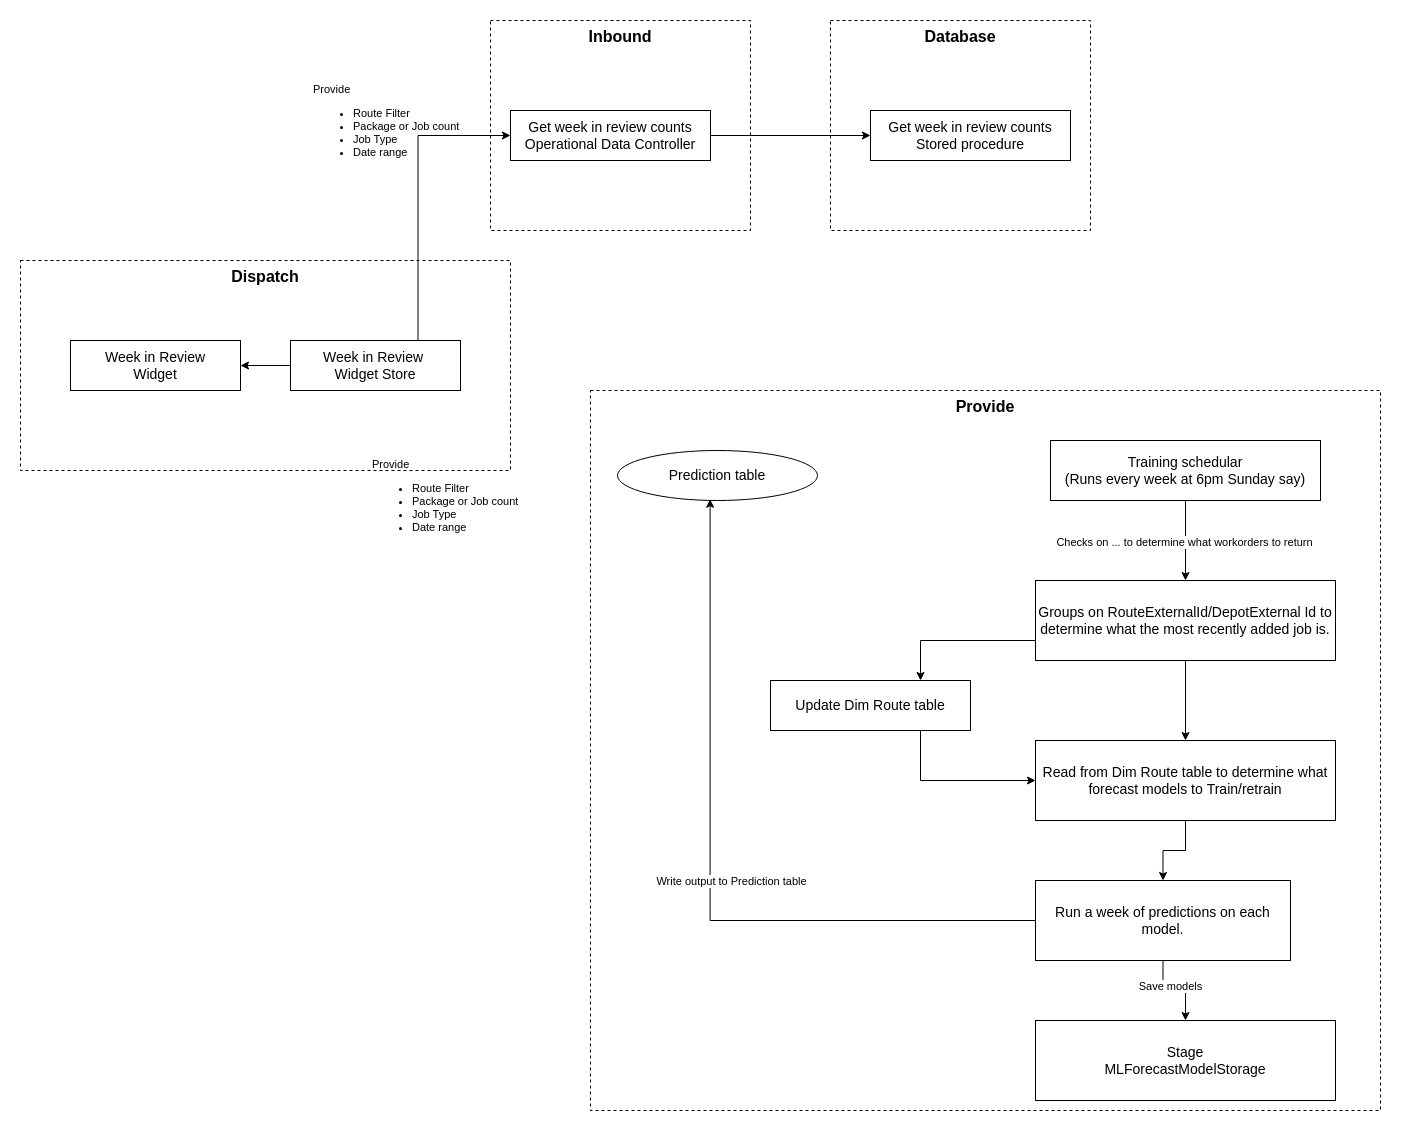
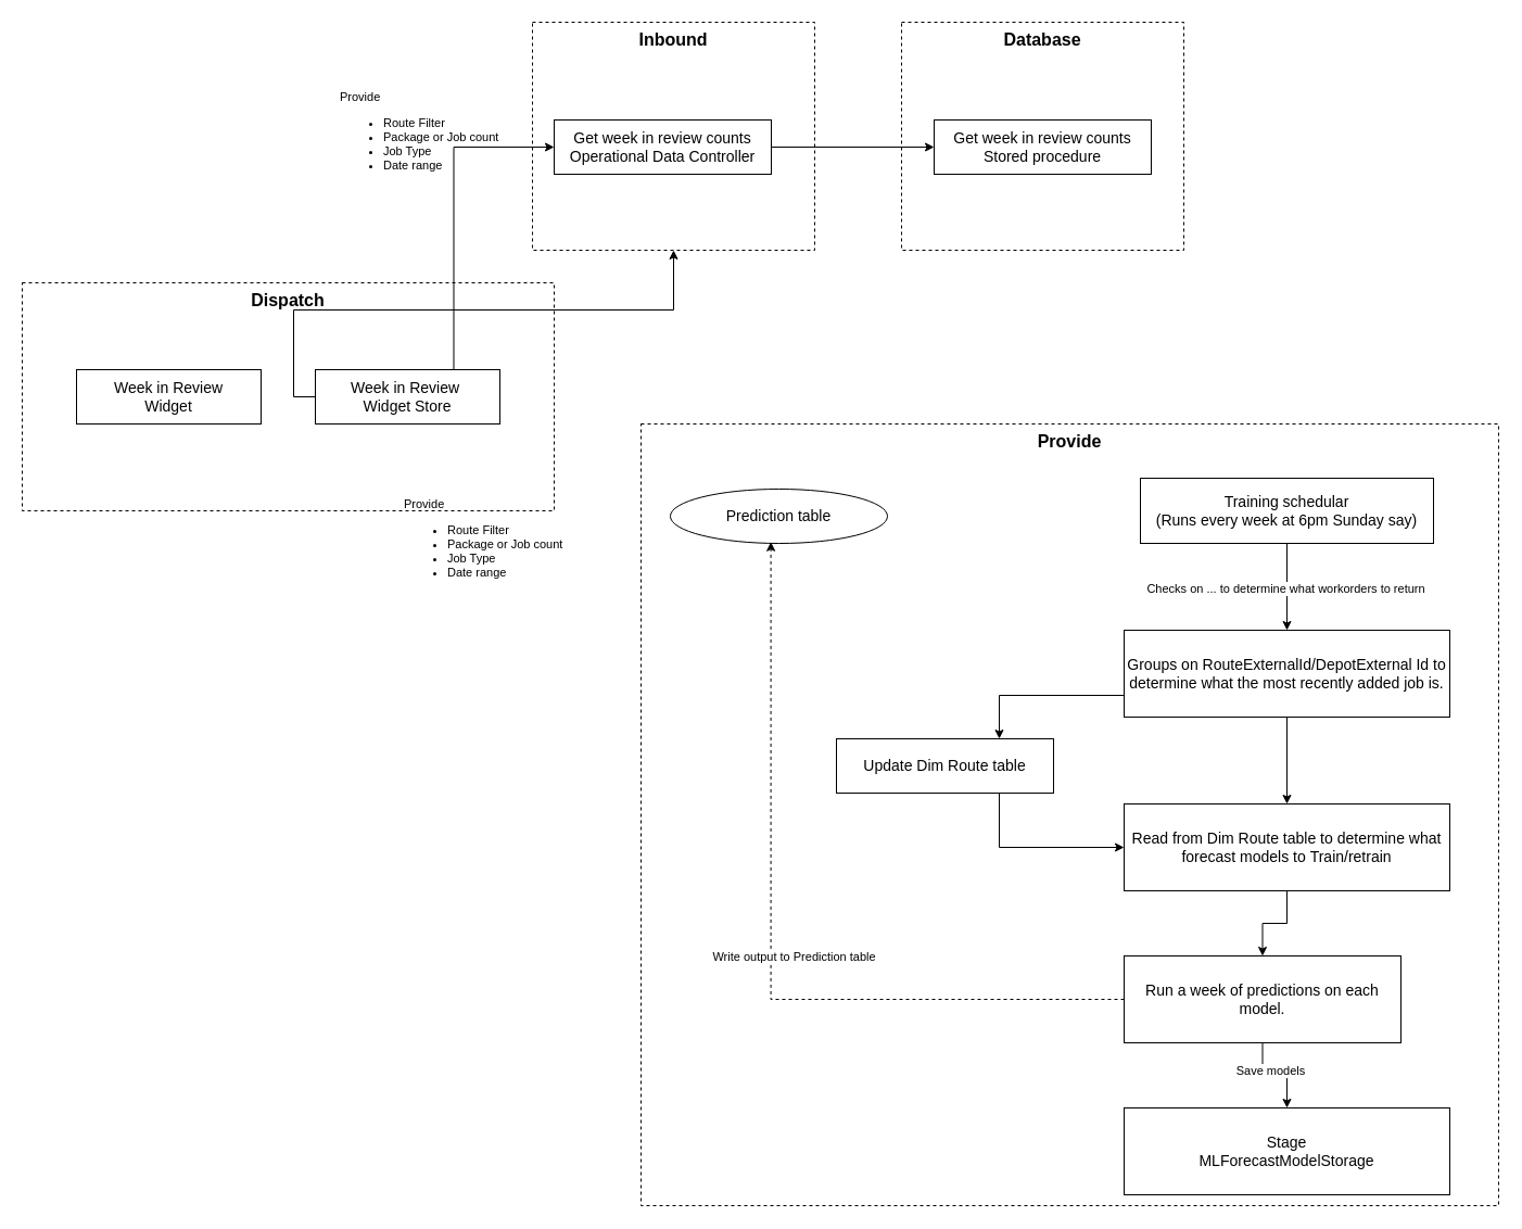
  <mxCell id="0" />
  <mxCell id="1" parent="0" />
  <mxCell id="2" value="&lt;span style=&quot;font-size: 16px;&quot;&gt;&lt;b&gt;Dispatch&lt;/b&gt;&lt;/span&gt;" style="html=1;whiteSpace=wrap;dashed=1;gradientColor=default;fillColor=none;labelPosition=center;verticalLabelPosition=middle;align=center;verticalAlign=top;" vertex="1" parent="1"><mxGeometry x="20" y="260" width="490" height="210" as="geometry" /></mxCell>
  <mxCell id="3" value="Week in Review&lt;div&gt;Widget&lt;/div&gt;" style="whiteSpace=wrap;html=1;align=center;fontSize=14;" vertex="1" parent="1"><mxGeometry x="70" y="340" width="170" height="50" as="geometry" /></mxCell>
- <mxCell id="4" style="edgeStyle=orthogonalEdgeStyle;rounded=0;orthogonalLoop=1;jettySize=auto;html=1;exitX=0;exitY=0.5;exitDx=0;exitDy=0;" edge="1" parent="1" source="7" target="3"><mxGeometry relative="1" as="geometry" /></mxCell>
+ <mxCell id="4" style="edgeStyle=orthogonalEdgeStyle;rounded=0;orthogonalLoop=1;jettySize=auto;html=1;exitX=0;exitY=0.5;exitDx=0;exitDy=0;" edge="1" parent="1" source="7" target="8"><mxGeometry relative="1" as="geometry" /></mxCell>
  <mxCell id="5" style="edgeStyle=orthogonalEdgeStyle;rounded=0;orthogonalLoop=1;jettySize=auto;html=1;exitX=0.75;exitY=0;exitDx=0;exitDy=0;entryX=0;entryY=0.5;entryDx=0;entryDy=0;" edge="1" parent="1" source="7" target="10"><mxGeometry relative="1" as="geometry" /></mxCell>
  <mxCell id="6" value="Provide&amp;nbsp;&lt;div&gt;&lt;ul&gt;&lt;li&gt;Route Filter&lt;/li&gt;&lt;li&gt;Package or Job count&lt;/li&gt;&lt;li&gt;Job Type&lt;/li&gt;&lt;li&gt;Date range&lt;/li&gt;&lt;/ul&gt;&lt;/div&gt;" style="edgeLabel;html=1;align=left;verticalAlign=middle;resizable=0;points=[];labelBackgroundColor=none;" vertex="1" connectable="0" parent="5"><mxGeometry x="-0.039" y="1" relative="1" as="geometry"><mxPoint x="-106" y="-72" as="offset" /></mxGeometry></mxCell>
  <mxCell id="7" value="Week in Review&amp;nbsp;&lt;div&gt;Widget Store&lt;/div&gt;" style="whiteSpace=wrap;html=1;align=center;fontSize=14;" vertex="1" parent="1"><mxGeometry x="290" y="340" width="170" height="50" as="geometry" /></mxCell>
  <mxCell id="8" value="&lt;span style=&quot;font-size: 16px;&quot;&gt;&lt;b&gt;Inbound&lt;/b&gt;&lt;/span&gt;" style="html=1;whiteSpace=wrap;dashed=1;gradientColor=default;fillColor=none;labelPosition=center;verticalLabelPosition=middle;align=center;verticalAlign=top;" vertex="1" parent="1"><mxGeometry x="490" y="20" width="260" height="210" as="geometry" /></mxCell>
  <mxCell id="9" style="edgeStyle=orthogonalEdgeStyle;rounded=0;orthogonalLoop=1;jettySize=auto;html=1;exitX=1;exitY=0.5;exitDx=0;exitDy=0;entryX=0;entryY=0.5;entryDx=0;entryDy=0;" edge="1" parent="1" source="10" target="12"><mxGeometry relative="1" as="geometry" /></mxCell>
  <mxCell id="10" value="Get week in review counts&lt;br&gt;&lt;div&gt;Operational Data Controller&lt;/div&gt;" style="whiteSpace=wrap;html=1;align=center;fontSize=14;" vertex="1" parent="1"><mxGeometry x="510" y="110" width="200" height="50" as="geometry" /></mxCell>
  <mxCell id="11" value="&lt;span style=&quot;font-size: 16px;&quot;&gt;&lt;b&gt;Database&lt;/b&gt;&lt;/span&gt;" style="html=1;whiteSpace=wrap;dashed=1;gradientColor=default;fillColor=none;labelPosition=center;verticalLabelPosition=middle;align=center;verticalAlign=top;" vertex="1" parent="1"><mxGeometry x="830" y="20" width="260" height="210" as="geometry" /></mxCell>
- <mxCell id="12" value="Get week in review counts&lt;br&gt;&lt;div&gt;Stored procedure&lt;/div&gt;" style="whiteSpace=wrap;html=1;align=center;fontSize=14;" vertex="1" parent="1"><mxGeometry x="870" y="110" width="200" height="50" as="geometry" /></mxCell>
+ <mxCell id="12" value="Get week in review counts&lt;br&gt;&lt;div&gt;Stored procedure&lt;/div&gt;" style="whiteSpace=wrap;html=1;align=center;fontSize=14;" vertex="1" parent="1"><mxGeometry x="860" y="110" width="200" height="50" as="geometry" /></mxCell>
  <mxCell id="13" value="&lt;span style=&quot;font-size: 16px;&quot;&gt;&lt;b&gt;Provide&lt;/b&gt;&lt;/span&gt;" style="html=1;whiteSpace=wrap;dashed=1;gradientColor=default;fillColor=none;labelPosition=center;verticalLabelPosition=middle;align=center;verticalAlign=top;" vertex="1" parent="1"><mxGeometry x="590" y="390" width="790" height="720" as="geometry" /></mxCell>
  <mxCell id="14" value="Prediction table" style="ellipse;whiteSpace=wrap;html=1;align=center;fontSize=14;" vertex="1" parent="1"><mxGeometry x="617" y="450" width="200" height="50" as="geometry" /></mxCell>
  <mxCell id="15" value="Provide&amp;nbsp;&lt;div&gt;&lt;ul&gt;&lt;li&gt;Route Filter&lt;/li&gt;&lt;li&gt;Package or Job count&lt;/li&gt;&lt;li&gt;Job Type&lt;/li&gt;&lt;li&gt;Date range&lt;/li&gt;&lt;/ul&gt;&lt;/div&gt;" style="edgeLabel;html=1;align=left;verticalAlign=middle;resizable=0;points=[];labelBackgroundColor=none;" vertex="1" connectable="0" parent="1"><mxGeometry x="370" y="500" as="geometry" /></mxCell>
  <mxCell id="16" style="edgeStyle=orthogonalEdgeStyle;rounded=0;orthogonalLoop=1;jettySize=auto;html=1;exitX=0.5;exitY=1;exitDx=0;exitDy=0;entryX=0.5;entryY=0;entryDx=0;entryDy=0;" edge="1" parent="1" source="18" target="21"><mxGeometry relative="1" as="geometry" /></mxCell>
  <mxCell id="17" value="Checks on ... to determine what workorders to return" style="edgeLabel;html=1;align=center;verticalAlign=middle;resizable=0;points=[];" vertex="1" connectable="0" parent="16"><mxGeometry x="0.033" y="-2" relative="1" as="geometry"><mxPoint as="offset" /></mxGeometry></mxCell>
  <mxCell id="18" value="Training schedular&lt;div&gt;(Runs every week at 6pm Sunday say)&lt;/div&gt;" style="whiteSpace=wrap;html=1;align=center;fontSize=14;" vertex="1" parent="1"><mxGeometry x="1050" y="440" width="270" height="60" as="geometry" /></mxCell>
  <mxCell id="19" style="edgeStyle=orthogonalEdgeStyle;rounded=0;orthogonalLoop=1;jettySize=auto;html=1;exitX=0;exitY=0.75;exitDx=0;exitDy=0;entryX=0.75;entryY=0;entryDx=0;entryDy=0;" edge="1" parent="1" source="21" target="23"><mxGeometry relative="1" as="geometry" /></mxCell>
  <mxCell id="20" style="edgeStyle=orthogonalEdgeStyle;rounded=0;orthogonalLoop=1;jettySize=auto;html=1;exitX=0.5;exitY=1;exitDx=0;exitDy=0;entryX=0.5;entryY=0;entryDx=0;entryDy=0;" edge="1" parent="1" source="21" target="25"><mxGeometry relative="1" as="geometry" /></mxCell>
  <mxCell id="21" value="&lt;font style=&quot;font-size: 14px;&quot;&gt;Groups on RouteExternalId/DepotExternal Id to determine what the most recently added job is.&lt;/font&gt;" style="rounded=0;whiteSpace=wrap;html=1;" vertex="1" parent="1"><mxGeometry x="1035" y="580" width="300" height="80" as="geometry" /></mxCell>
  <mxCell id="22" style="edgeStyle=orthogonalEdgeStyle;rounded=0;orthogonalLoop=1;jettySize=auto;html=1;exitX=0.75;exitY=1;exitDx=0;exitDy=0;entryX=0;entryY=0.5;entryDx=0;entryDy=0;" edge="1" parent="1" source="23" target="25"><mxGeometry relative="1" as="geometry" /></mxCell>
  <mxCell id="23" value="Update Dim Route table" style="whiteSpace=wrap;html=1;align=center;fontSize=14;" vertex="1" parent="1"><mxGeometry x="770" y="680" width="200" height="50" as="geometry" /></mxCell>
  <mxCell id="24" style="edgeStyle=orthogonalEdgeStyle;rounded=0;orthogonalLoop=1;jettySize=auto;html=1;exitX=0.5;exitY=1;exitDx=0;exitDy=0;entryX=0.5;entryY=0;entryDx=0;entryDy=0;" edge="1" parent="1" source="25" target="28"><mxGeometry relative="1" as="geometry" /></mxCell>
  <mxCell id="25" value="&lt;div&gt;&lt;font style=&quot;font-size: 14px;&quot;&gt;Read from Dim Route table to determine what forecast models to&amp;nbsp;&lt;/font&gt;&lt;span style=&quot;font-size: 14px; background-color: transparent; color: light-dark(rgb(0, 0, 0), rgb(255, 255, 255));&quot;&gt;Train/retrain&lt;/span&gt;&lt;/div&gt;" style="rounded=0;whiteSpace=wrap;html=1;" vertex="1" parent="1"><mxGeometry x="1035" y="740" width="300" height="80" as="geometry" /></mxCell>
  <mxCell id="26" style="edgeStyle=orthogonalEdgeStyle;rounded=0;orthogonalLoop=1;jettySize=auto;html=1;exitX=0.5;exitY=1;exitDx=0;exitDy=0;entryX=0.5;entryY=0;entryDx=0;entryDy=0;" edge="1" parent="1" source="28" target="31"><mxGeometry relative="1" as="geometry" /></mxCell>
  <mxCell id="27" value="Save models" style="edgeLabel;html=1;align=center;verticalAlign=middle;resizable=0;points=[];" vertex="1" connectable="0" parent="26"><mxGeometry x="0.018" y="5" relative="1" as="geometry"><mxPoint x="-5" as="offset" /></mxGeometry></mxCell>
  <mxCell id="28" value="&lt;div&gt;&lt;span style=&quot;font-size: 14px;&quot;&gt;Run a week of predictions on each model.&lt;/span&gt;&lt;/div&gt;" style="rounded=0;whiteSpace=wrap;html=1;" vertex="1" parent="1"><mxGeometry x="1035" y="880" width="255" height="80" as="geometry" /></mxCell>
- <mxCell id="29" style="edgeStyle=orthogonalEdgeStyle;rounded=0;orthogonalLoop=1;jettySize=auto;html=1;exitX=0;exitY=0.5;exitDx=0;exitDy=0;entryX=0.463;entryY=0.975;entryDx=0;entryDy=0;entryPerimeter=0;" edge="1" parent="1" source="28" target="14"><mxGeometry relative="1" as="geometry" /></mxCell>
+ <mxCell id="29" style="edgeStyle=orthogonalEdgeStyle;rounded=0;orthogonalLoop=1;jettySize=auto;html=1;exitX=0;exitY=0.5;exitDx=0;exitDy=0;entryX=0.463;entryY=0.975;entryDx=0;entryDy=0;entryPerimeter=0;dashed=1;" edge="1" parent="1" source="28" target="14"><mxGeometry relative="1" as="geometry" /></mxCell>
  <mxCell id="30" value="Write output to Prediction table" style="edgeLabel;html=1;align=center;verticalAlign=middle;resizable=0;points=[];" vertex="1" connectable="0" parent="29"><mxGeometry x="-0.28" y="5" relative="1" as="geometry"><mxPoint x="-36" y="-45" as="offset" /></mxGeometry></mxCell>
  <mxCell id="31" value="&lt;div&gt;&lt;span style=&quot;font-size: 14px;&quot;&gt;Stage&lt;/span&gt;&lt;/div&gt;&lt;div&gt;&lt;span style=&quot;font-size: 14px;&quot;&gt;MLForecastModelStorage&lt;/span&gt;&lt;/div&gt;" style="rounded=0;whiteSpace=wrap;html=1;" vertex="1" parent="1"><mxGeometry x="1035" y="1020" width="300" height="80" as="geometry" /></mxCell>
